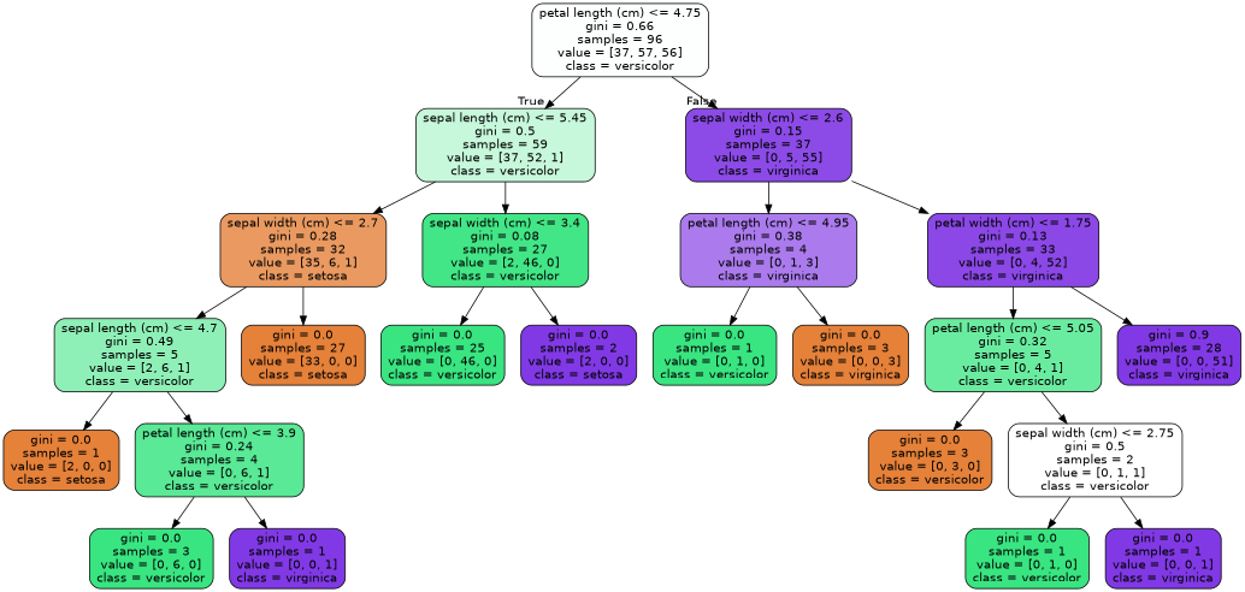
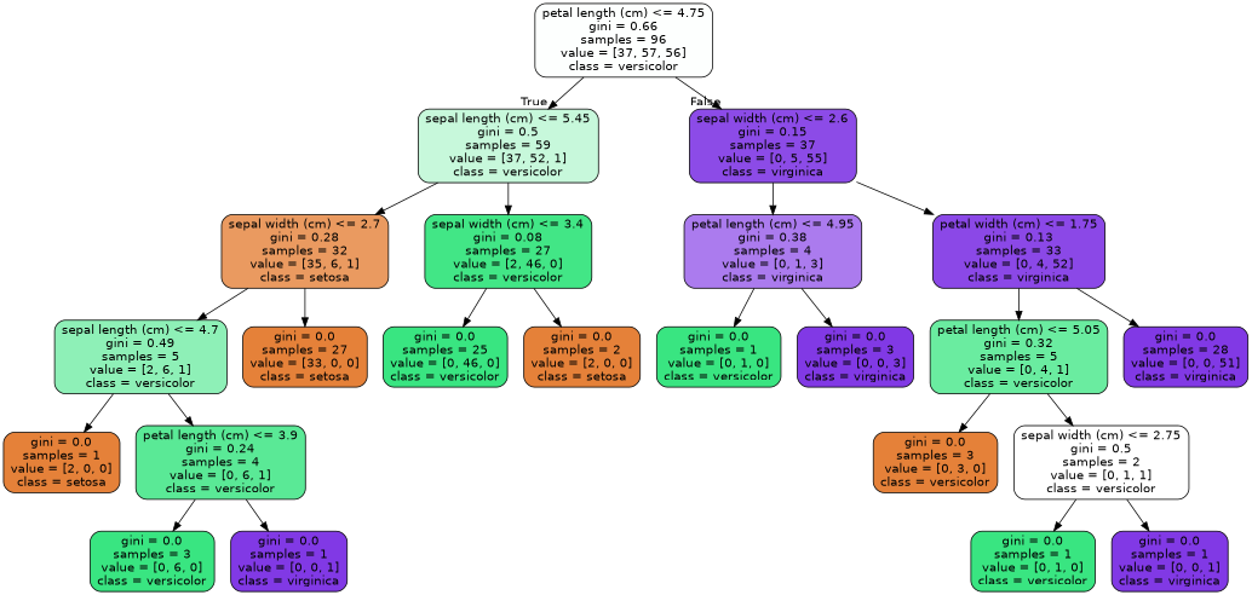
  digraph {
    fontname="DejaVu Sans"
    node [color=black fillcolor="#e58139" fontname="DejaVu Sans" shape=box style="filled, rounded"]
    edge [fontname="DejaVu Sans"]
    n1 [fillcolor="#fdfffe" label="petal length (cm) <= 4.75\ngini = 0.66\nsamples = 96\nvalue = [37, 57, 56]\nclass = versicolor"]
    n2 [fillcolor="#c7f8db" label="sepal length (cm) <= 5.45\ngini = 0.5\nsamples = 59\nvalue = [37, 52, 1]\nclass = versicolor"]
    n3 [fillcolor="#8c4be7" label="sepal width (cm) <= 2.6\ngini = 0.15\nsamples = 37\nvalue = [0, 5, 55]\nclass = virginica"]
    n4 [fillcolor="#ea9a60" label="sepal width (cm) <= 2.7\ngini = 0.28\nsamples = 32\nvalue = [35, 6, 1]\nclass = setosa"]
    n5 [fillcolor="#42e686" label="sepal width (cm) <= 3.4\ngini = 0.08\nsamples = 27\nvalue = [2, 46, 0]\nclass = versicolor"]
    n6 [fillcolor="#ab7bee" label="petal length (cm) <= 4.95\ngini = 0.38\nsamples = 4\nvalue = [0, 1, 3]\nclass = virginica"]
    n7 [fillcolor="#8b48e7" label="petal width (cm) <= 1.75\ngini = 0.13\nsamples = 33\nvalue = [0, 4, 52]\nclass = virginica"]
    n8 [fillcolor="#8ef0b7" label="sepal length (cm) <= 4.7\ngini = 0.49\nsamples = 5\nvalue = [2, 6, 1]\nclass = versicolor"]
    n9 [label="gini = 0.0\nsamples = 27\nvalue = [33, 0, 0]\nclass = setosa"]
    n10 [fillcolor="#39e581" label="gini = 0.0\nsamples = 25\nvalue = [0, 46, 0]\nclass = versicolor"]
-   n11 [fillcolor="#8139e5" label="gini = 0.0\nsamples = 2\nvalue = [2, 0, 0]\nclass = setosa"]
+   n11 [label="gini = 0.0\nsamples = 2\nvalue = [2, 0, 0]\nclass = setosa"]
    n12 [label="gini = 0.0\nsamples = 1\nvalue = [2, 0, 0]\nclass = setosa"]
    n13 [fillcolor="#5ae996" label="petal length (cm) <= 3.9\ngini = 0.24\nsamples = 4\nvalue = [0, 6, 1]\nclass = versicolor"]
    n14 [fillcolor="#39e581" label="gini = 0.0\nsamples = 3\nvalue = [0, 6, 0]\nclass = versicolor"]
    n15 [fillcolor="#8139e5" label="gini = 0.0\nsamples = 1\nvalue = [0, 0, 1]\nclass = virginica"]
    n16 [fillcolor="#39e581" label="gini = 0.0\nsamples = 1\nvalue = [0, 1, 0]\nclass = versicolor"]
-   n17 [label="gini = 0.0\nsamples = 3\nvalue = [0, 0, 3]\nclass = virginica"]
+   n17 [fillcolor="#8139e5" label="gini = 0.0\nsamples = 3\nvalue = [0, 0, 3]\nclass = virginica"]
    n18 [fillcolor="#6aeca0" label="petal length (cm) <= 5.05\ngini = 0.32\nsamples = 5\nvalue = [0, 4, 1]\nclass = versicolor"]
-   n19 [fillcolor="#8139e5" label="gini = 0.9\nsamples = 28\nvalue = [0, 0, 51]\nclass = virginica"]
+   n19 [fillcolor="#8139e5" label="gini = 0.0\nsamples = 28\nvalue = [0, 0, 51]\nclass = virginica"]
    n20 [label="gini = 0.0\nsamples = 3\nvalue = [0, 3, 0]\nclass = versicolor"]
    n21 [fillcolor="#ffffff" label="sepal width (cm) <= 2.75\ngini = 0.5\nsamples = 2\nvalue = [0, 1, 1]\nclass = versicolor"]
    n22 [fillcolor="#39e581" label="gini = 0.0\nsamples = 1\nvalue = [0, 1, 0]\nclass = versicolor"]
    n23 [fillcolor="#8139e5" label="gini = 0.0\nsamples = 1\nvalue = [0, 0, 1]\nclass = virginica"]
    n1 -> n2 [headlabel=True labelangle=45 labeldistance=2.5]
    n1 -> n3 [headlabel=False labelangle=-45 labeldistance=2.5]
    n2 -> n4
    n2 -> n5
    n3 -> n6
    n3 -> n7
    n4 -> n8
    n4 -> n9
    n5 -> n10
    n5 -> n11
    n6 -> n16
    n6 -> n17
    n7 -> n18
    n7 -> n19
    n8 -> n12
    n8 -> n13
    n13 -> n14
    n13 -> n15
    n18 -> n20
    n18 -> n21
    n21 -> n22
    n21 -> n23
  }
